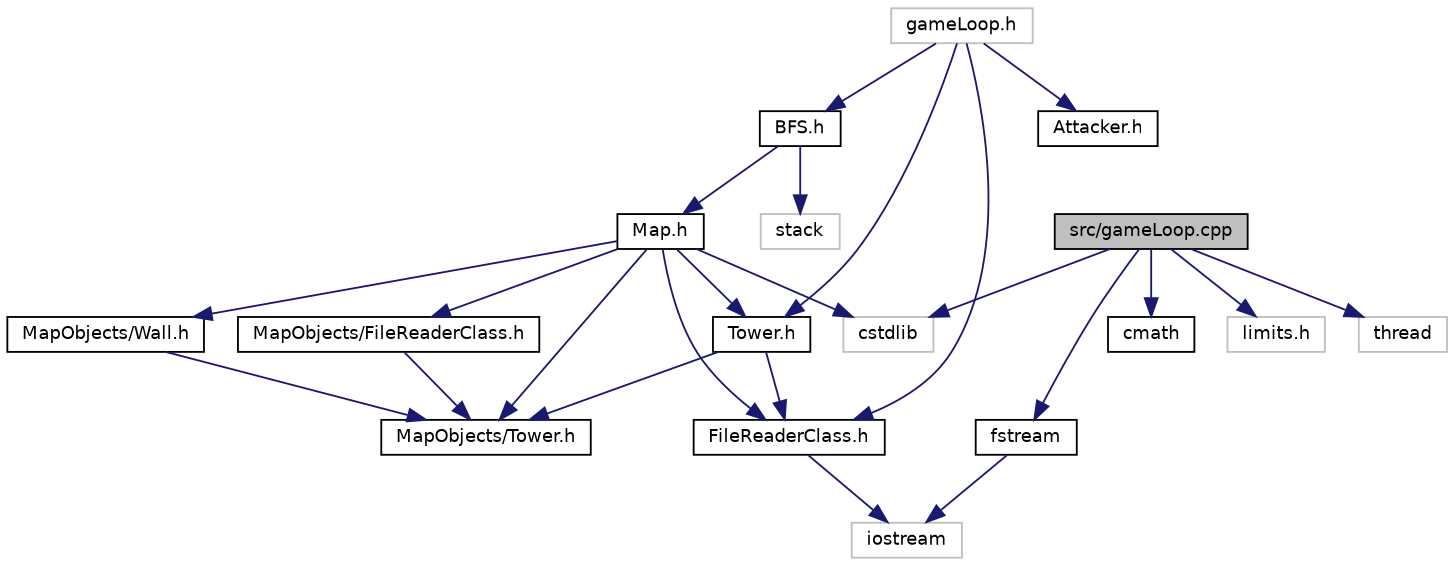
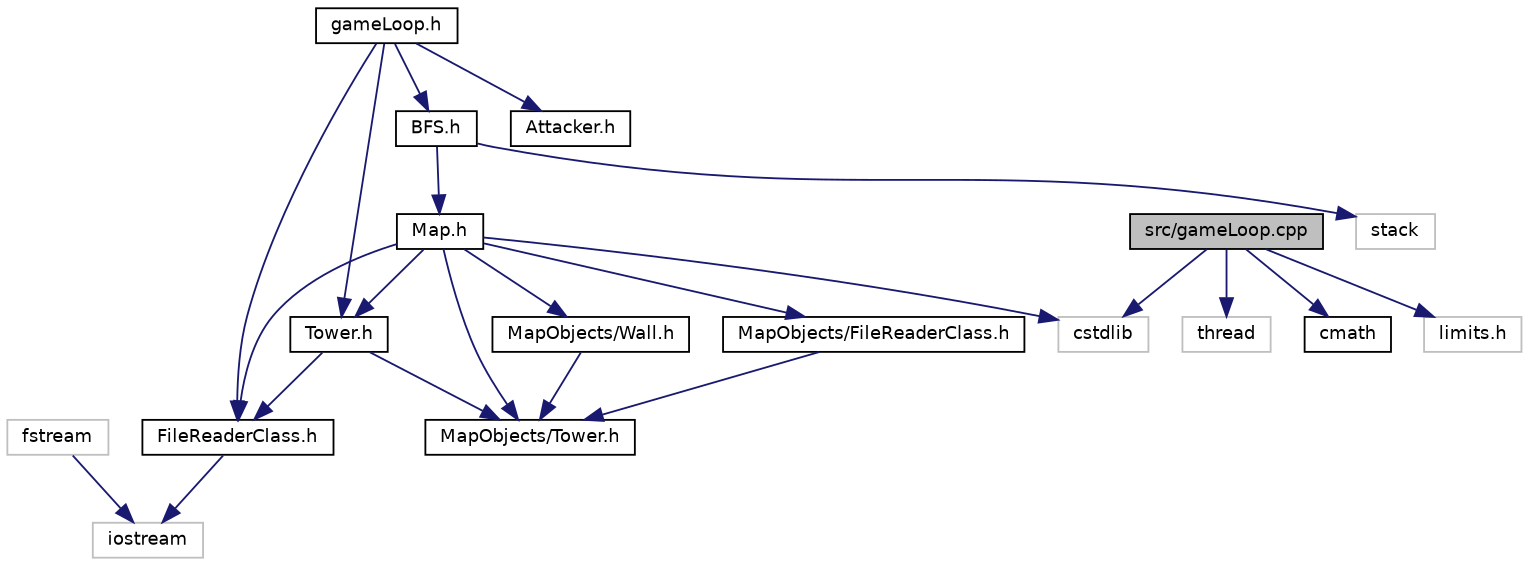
  digraph {
    fontname="DejaVu Sans"
    node [color=black fillcolor=white fontname="DejaVu Sans" fontsize=10 shape=record style=filled]
    edge [color=midnightblue fontname="DejaVu Sans" fontsize=10 labelfontname=Helvetica labelfontsize=10 style=solid]
    n1 [fillcolor=grey75 fontcolor=black height=0.2 label="src/gameLoop.cpp" width=0.4]
    n2 [color=grey75 height=0.2 label=cstdlib width=0.4]
    n3 [color=grey75 height=0.2 label=thread width=0.4]
-   n4 [height=0.2 label=fstream width=0.4]
+   n4 [color=grey75 height=0.2 label=fstream width=0.4]
    n5 [height=0.2 label=cmath width=0.4]
    n6 [color=grey75 height=0.2 label="limits.h" width=0.4]
-   n7 [color=grey75 height=0.2 label="gameLoop.h" width=0.4]
+   n7 [height=0.2 label="gameLoop.h" width=0.4]
    n8 [height=0.2 label="Attacker.h" width=0.4]
    n9 [height=0.2 label="FileReaderClass.h" width=0.4]
    n10 [height=0.2 label="BFS.h" width=0.4]
    n11 [height=0.2 label="Tower.h" width=0.4]
    n12 [color=grey75 height=0.2 label=iostream width=0.4]
    n13 [height=0.2 label="Map.h" width=0.4]
    n14 [color=grey75 height=0.2 label=stack width=0.4]
    n15 [height=0.2 label="MapObjects/Tower.h" width=0.4]
    n16 [height=0.2 label="MapObjects/Wall.h" width=0.4]
    n17 [height=0.2 label="MapObjects/FileReaderClass.h" width=0.4]
    n1 -> n2
    n1 -> n3
-   n1 -> n4
    n1 -> n5
    n1 -> n6
    n4 -> n12
    n7 -> n8
    n7 -> n9
    n7 -> n10
    n7 -> n11
    n9 -> n12
    n10 -> n13
    n10 -> n14
    n11 -> n9
    n11 -> n15
    n13 -> n2
    n13 -> n9
    n13 -> n11
    n13 -> n15
    n13 -> n16
    n13 -> n17
    n16 -> n15
    n17 -> n15
  }
